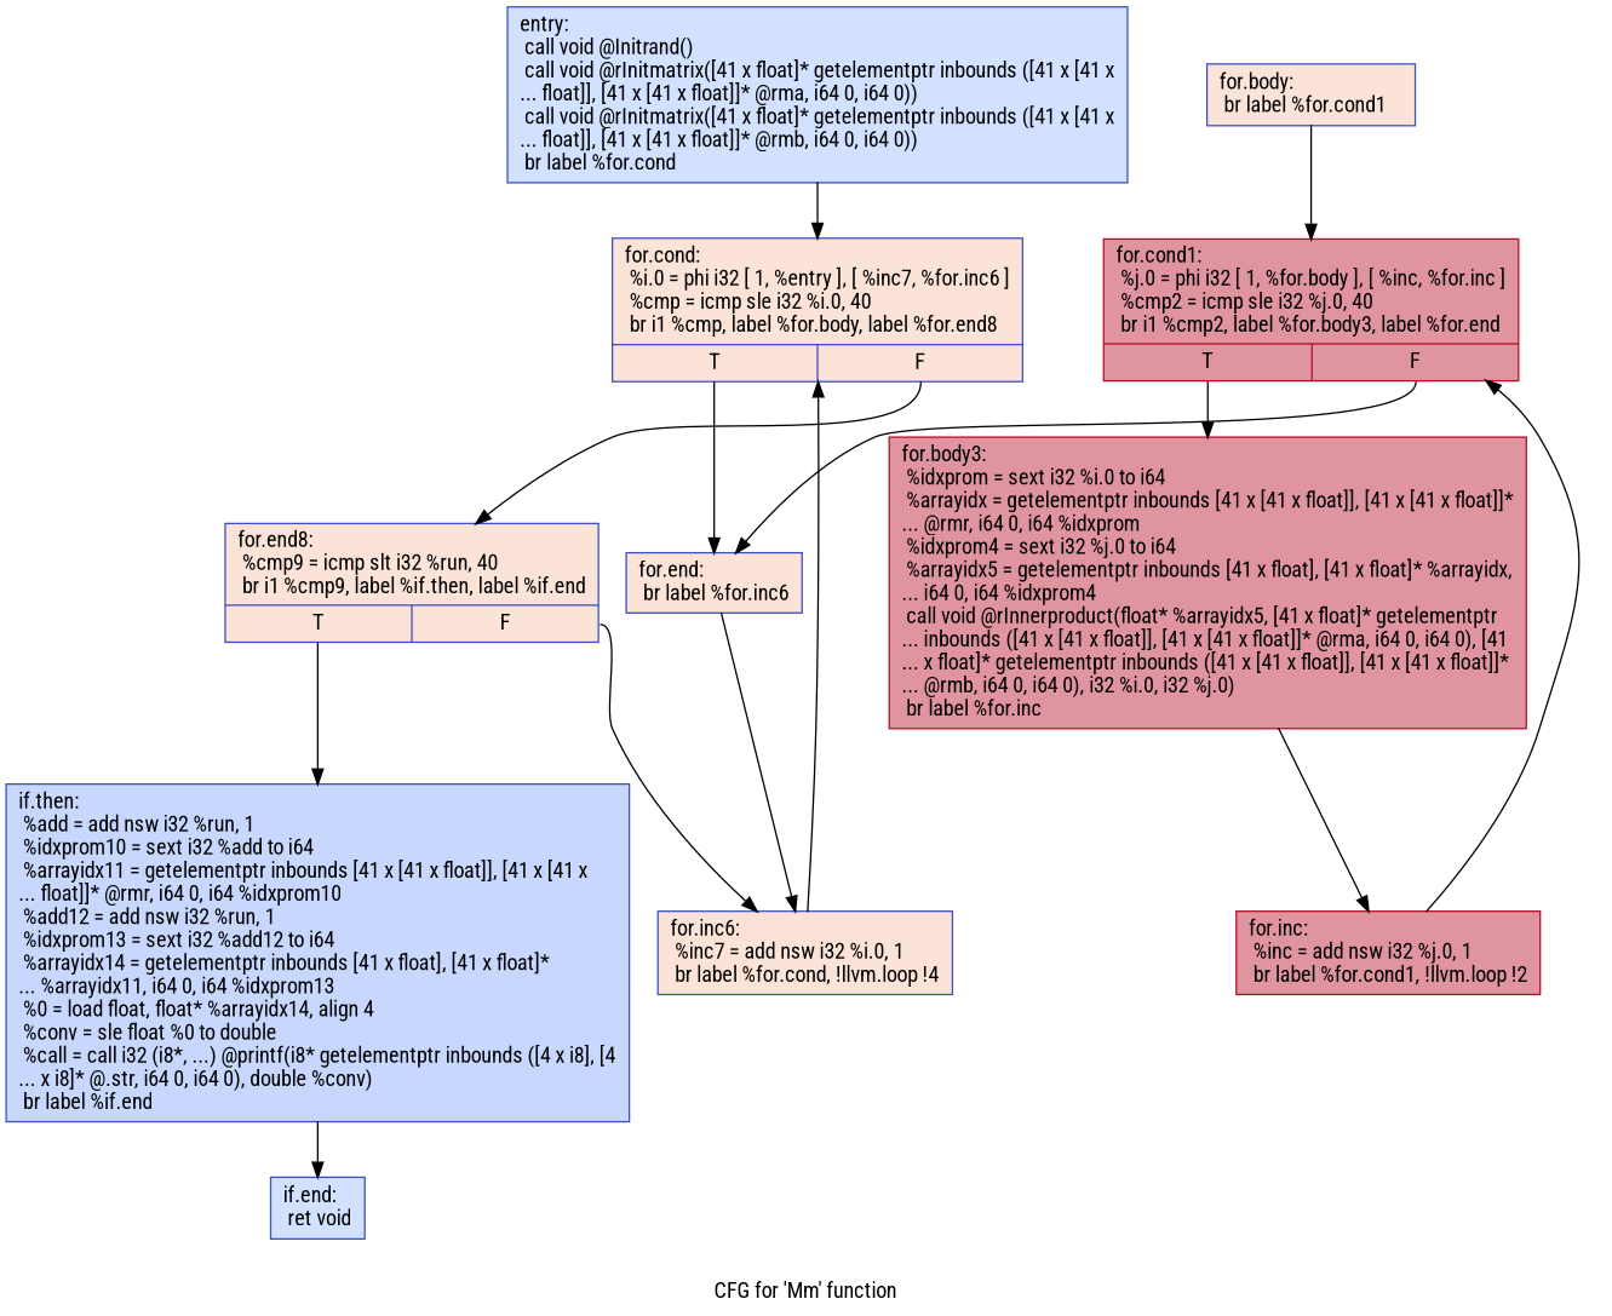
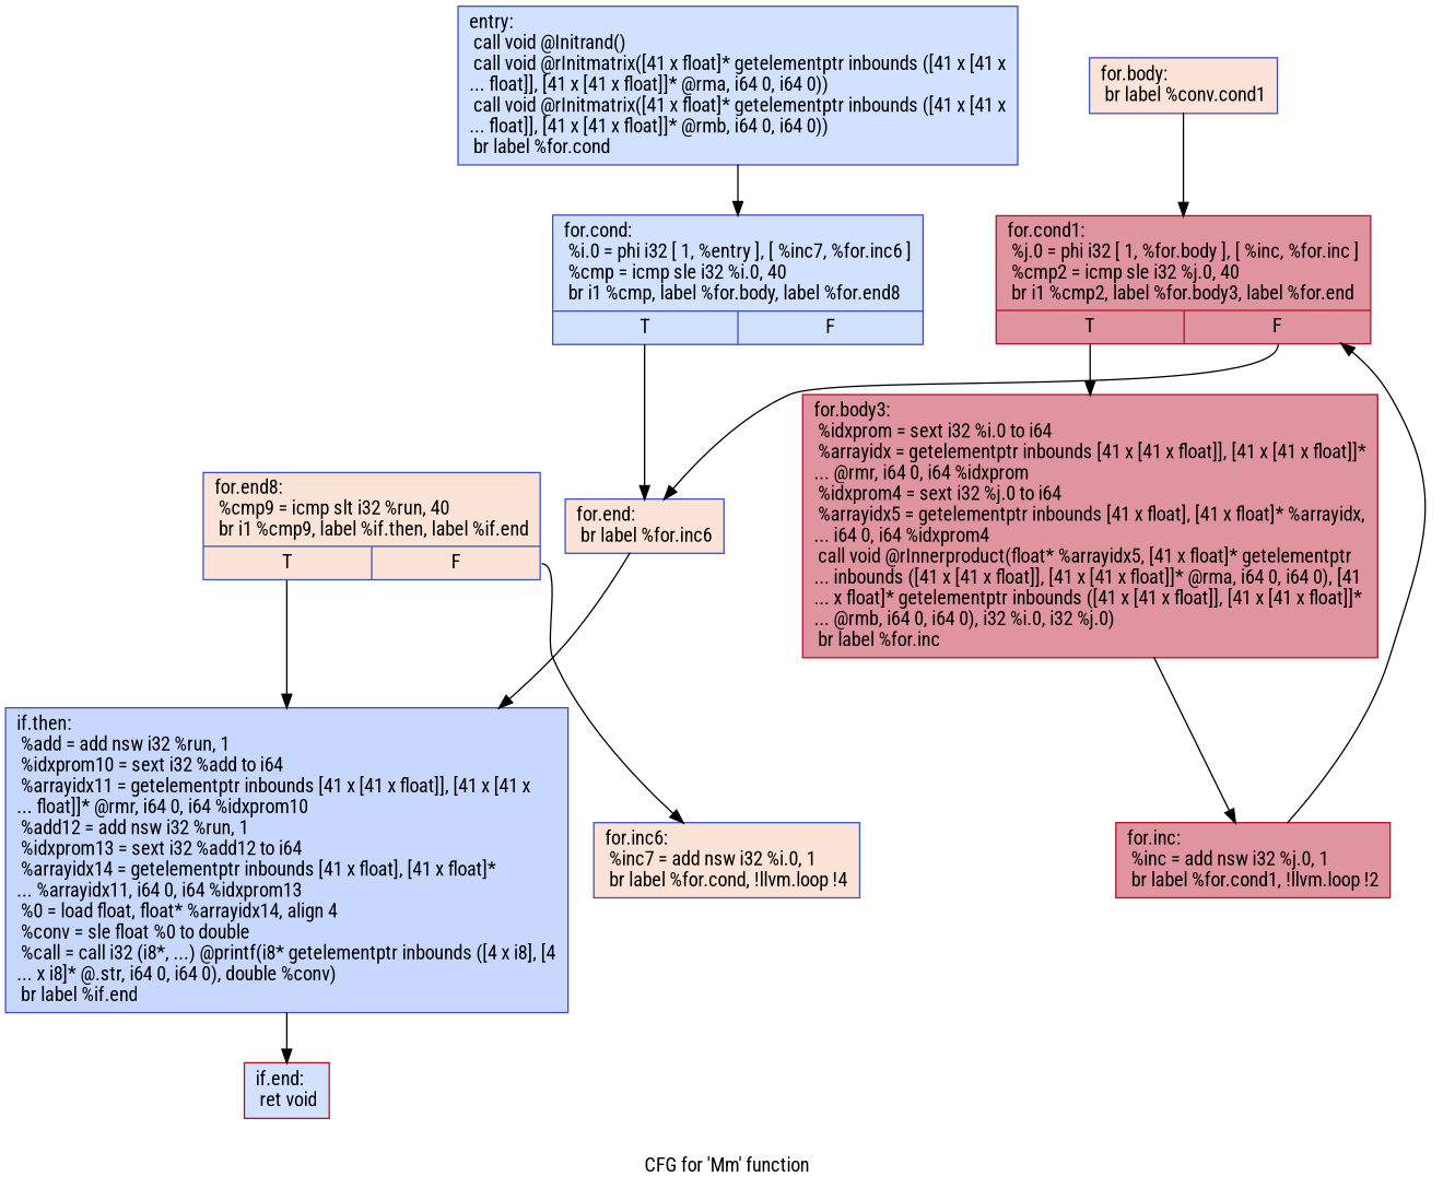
  digraph {
    fontname="Roboto Condensed"
    label="CFG for 'Mm' function"
    node [color="#3d50c3ff" fillcolor="#f6bfa670" fontname="Roboto Condensed" shape=record style=filled]
    edge [fontname="Roboto Condensed"]
    n1 [fillcolor="#9abbff70" label="{entry:\l  call void @Initrand()\l  call void @rInitmatrix([41 x float]* getelementptr inbounds ([41 x [41 x\l... float]], [41 x [41 x float]]* @rma, i64 0, i64 0))\l  call void @rInitmatrix([41 x float]* getelementptr inbounds ([41 x [41 x\l... float]], [41 x [41 x float]]* @rmb, i64 0, i64 0))\l  br label %for.cond\l}"]
-   n2 [label="{for.cond:                                         \l  %i.0 = phi i32 [ 1, %entry ], [ %inc7, %for.inc6 ]\l  %cmp = icmp sle i32 %i.0, 40\l  br i1 %cmp, label %for.body, label %for.end8\l|{<s0>T|<s1>F}}"]
+   n2 [fillcolor="#9abbff70" label="{for.cond:                                         \l  %i.0 = phi i32 [ 1, %entry ], [ %inc7, %for.inc6 ]\l  %cmp = icmp sle i32 %i.0, 40\l  br i1 %cmp, label %for.body, label %for.end8\l|{<s0>T|<s1>F}}"]
    n3 [label="{for.end8:                                         \l  %cmp9 = icmp slt i32 %run, 40\l  br i1 %cmp9, label %if.then, label %if.end\l|{<s0>T|<s1>F}}"]
    n4 [label="{for.end:                                          \l  br label %for.inc6\l}"]
-   n5 [label="{for.body:                                         \l  br label %for.cond1\l}"]
+   n5 [label="{for.body:                                         \l  br label %conv.cond1\l}"]
    n6 [color="#b70d28ff" fillcolor="#b70d2870" label="{for.cond1:                                        \l  %j.0 = phi i32 [ 1, %for.body ], [ %inc, %for.inc ]\l  %cmp2 = icmp sle i32 %j.0, 40\l  br i1 %cmp2, label %for.body3, label %for.end\l|{<s0>T|<s1>F}}"]
    n7 [fillcolor="#81a4fb70" label="{if.then:                                          \l  %add = add nsw i32 %run, 1\l  %idxprom10 = sext i32 %add to i64\l  %arrayidx11 = getelementptr inbounds [41 x [41 x float]], [41 x [41 x\l... float]]* @rmr, i64 0, i64 %idxprom10\l  %add12 = add nsw i32 %run, 1\l  %idxprom13 = sext i32 %add12 to i64\l  %arrayidx14 = getelementptr inbounds [41 x float], [41 x float]*\l... %arrayidx11, i64 0, i64 %idxprom13\l  %0 = load float, float* %arrayidx14, align 4\l  %conv = sle float %0 to double\l  %call = call i32 (i8*, ...) @printf(i8* getelementptr inbounds ([4 x i8], [4\l... x i8]* @.str, i64 0, i64 0), double %conv)\l  br label %if.end\l}"]
    n8 [label="{for.inc6:                                         \l  %inc7 = add nsw i32 %i.0, 1\l  br label %for.cond, !llvm.loop !4\l}"]
    n9 [color="#b70d28ff" fillcolor="#b70d2870" label="{for.body3:                                        \l  %idxprom = sext i32 %i.0 to i64\l  %arrayidx = getelementptr inbounds [41 x [41 x float]], [41 x [41 x float]]*\l... @rmr, i64 0, i64 %idxprom\l  %idxprom4 = sext i32 %j.0 to i64\l  %arrayidx5 = getelementptr inbounds [41 x float], [41 x float]* %arrayidx,\l... i64 0, i64 %idxprom4\l  call void @rInnerproduct(float* %arrayidx5, [41 x float]* getelementptr\l... inbounds ([41 x [41 x float]], [41 x [41 x float]]* @rma, i64 0, i64 0), [41\l... x float]* getelementptr inbounds ([41 x [41 x float]], [41 x [41 x float]]*\l... @rmb, i64 0, i64 0), i32 %i.0, i32 %j.0)\l  br label %for.inc\l}"]
-   n10 [fillcolor="#9abbff70" label="{if.end:                                           \l  ret void\l}"]
+   n10 [color="#b70d28ff" fillcolor="#9abbff70" label="{if.end:                                           \l  ret void\l}"]
    n11 [color="#b70d28ff" fillcolor="#b70d2870" label="{for.inc:                                          \l  %inc = add nsw i32 %j.0, 1\l  br label %for.cond1, !llvm.loop !2\l}"]
    n1 -> n2
-   n2 -> n3 [tailport=s1]
    n2 -> n4 [tailport=s0]
    n3 -> n7 [tailport=s0]
    n3 -> n8 [tailport=s1]
-   n4 -> n8
+   n4 -> n7
    n5 -> n6
    n6 -> n4 [tailport=s1]
    n6 -> n9 [tailport=s0]
    n7 -> n10
-   n8 -> n2
    n9 -> n11
    n11 -> n6
  }
